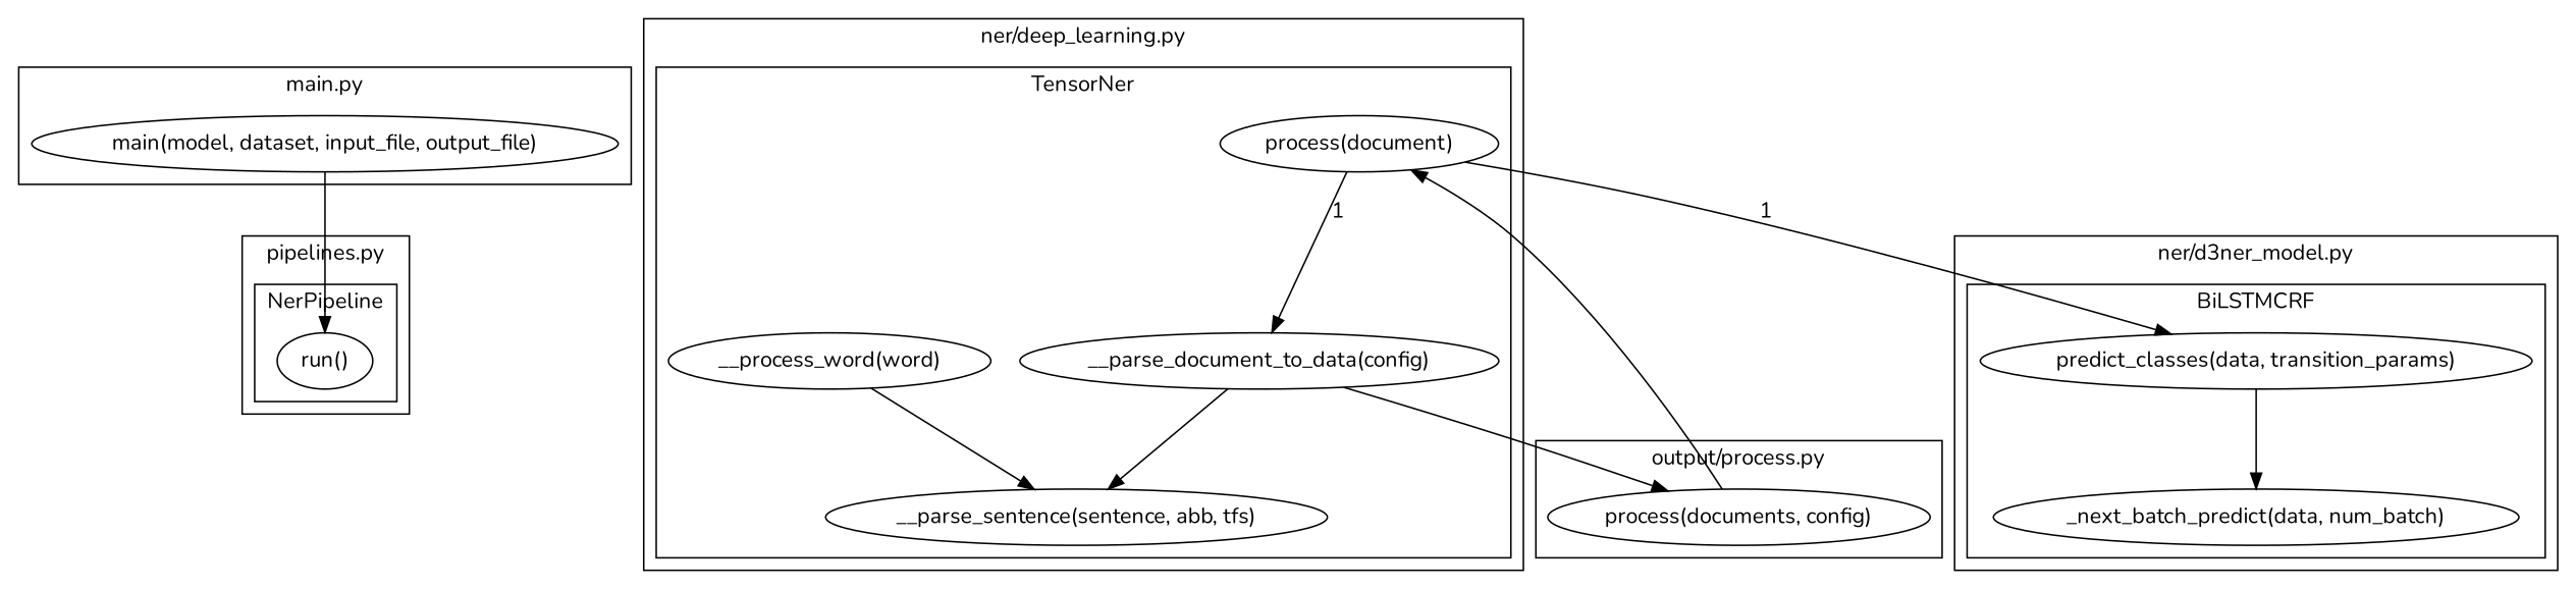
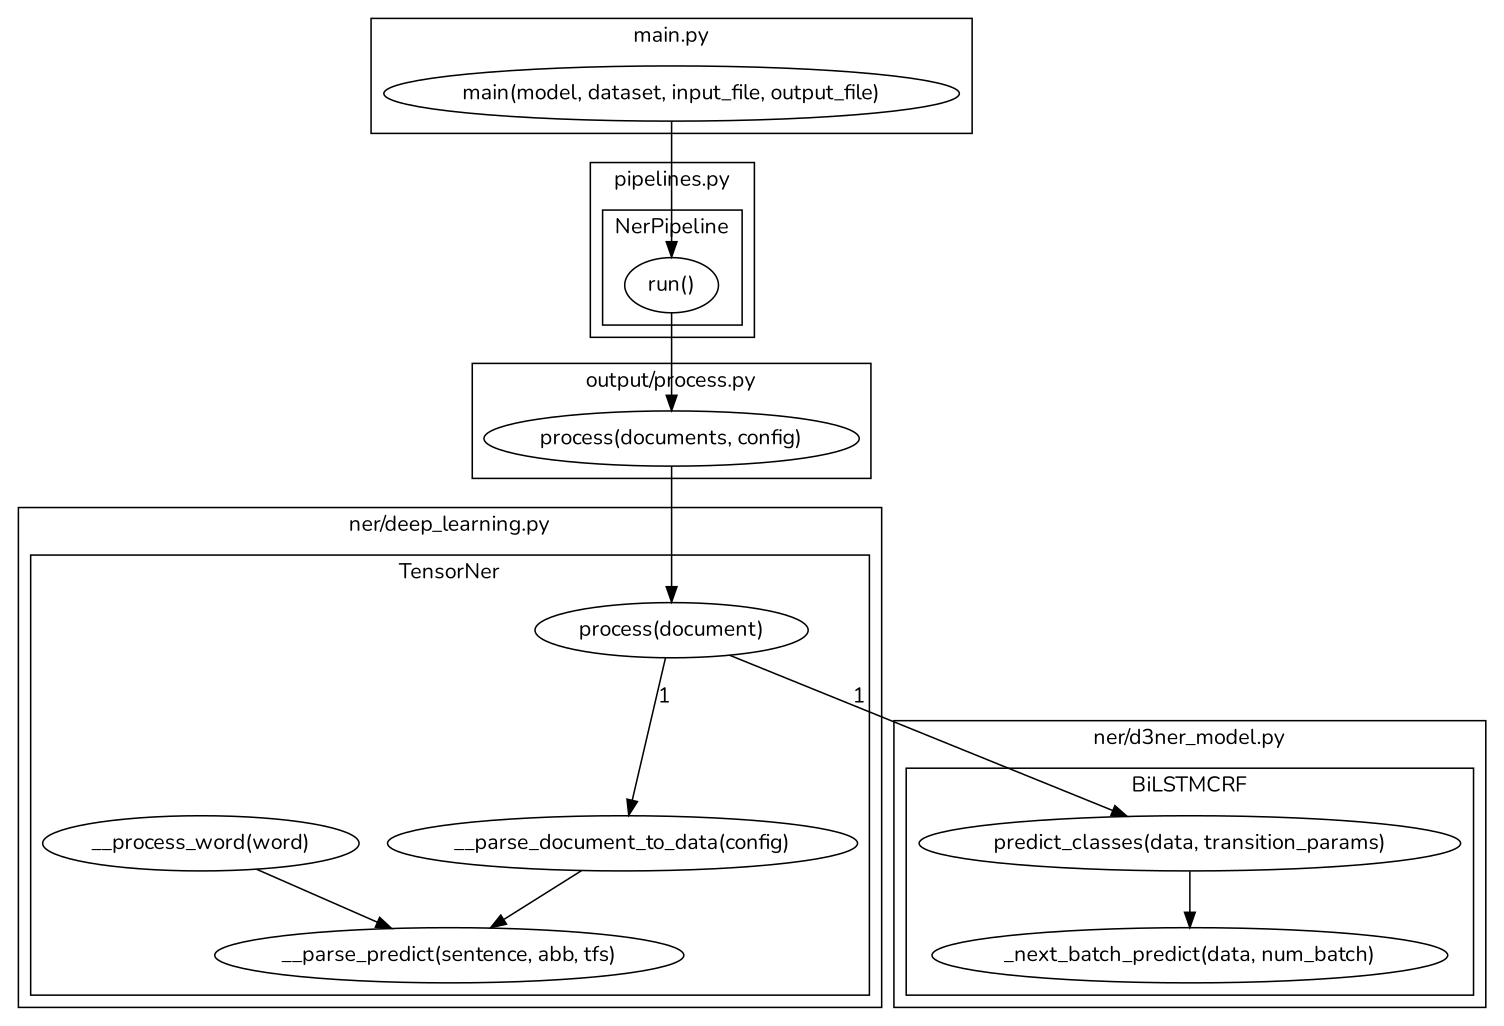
  digraph {
    fontname=Nunito
    node [fontname=Nunito]
    edge [fontname=Nunito]
    n1 [label="run()"]
    n2 [label="main(model, dataset, input_file, output_file)"]
    n3 [label="process(documents, config)"]
    n4 [label="process(document)"]
    n5 [label="__parse_document_to_data(config)"]
-   n6 [label="__parse_sentence(sentence, abb, tfs)"]
+   n6 [label="__parse_predict(sentence, abb, tfs)"]
    n7 [label="__process_word(word)"]
    n8 [label="predict_classes(data, transition_params)"]
    n9 [label="_next_batch_predict(data, num_batch)"]
    subgraph cluster_1 {
      label="pipelines.py"
      subgraph cluster_2 {
        label=NerPipeline
        n1
      }
    }
    subgraph cluster_3 {
      label="main.py"
      n2
    }
    subgraph cluster_4 {
      label="output/process.py"
      n3
    }
    subgraph cluster_5 {
      label="ner/deep_learning.py"
      subgraph cluster_6 {
        label=TensorNer
        n4
        n5
        n6
        n7
      }
    }
    subgraph cluster_7 {
      label="ner/d3ner_model.py"
      subgraph cluster_8 {
        label=BiLSTMCRF
        n8
        n9
      }
    }
-   n5 -> n3
+   n1 -> n3
    n2 -> n1
    n3 -> n4
    n4 -> n5 [label=1]
    n4 -> n8 [label=1]
    n5 -> n6
    n7 -> n6
    n8 -> n9
  }
